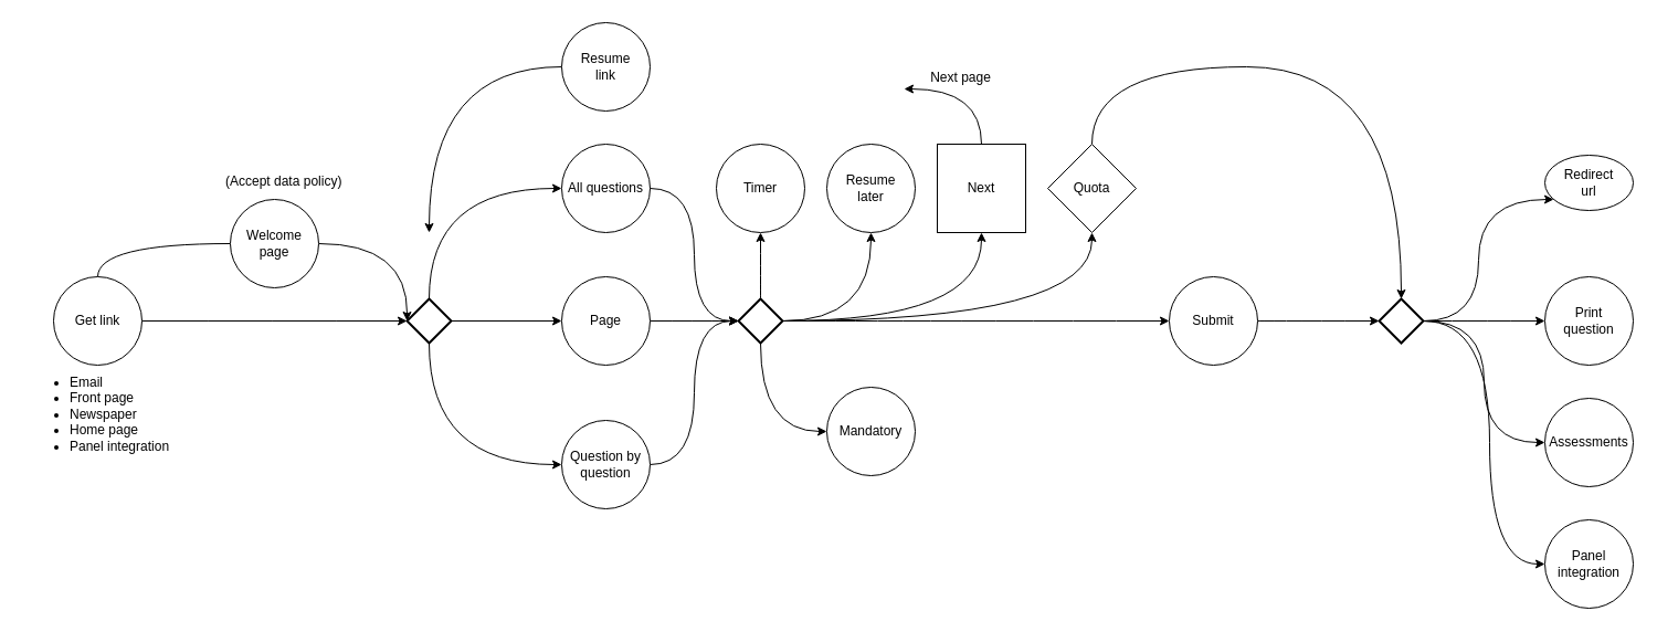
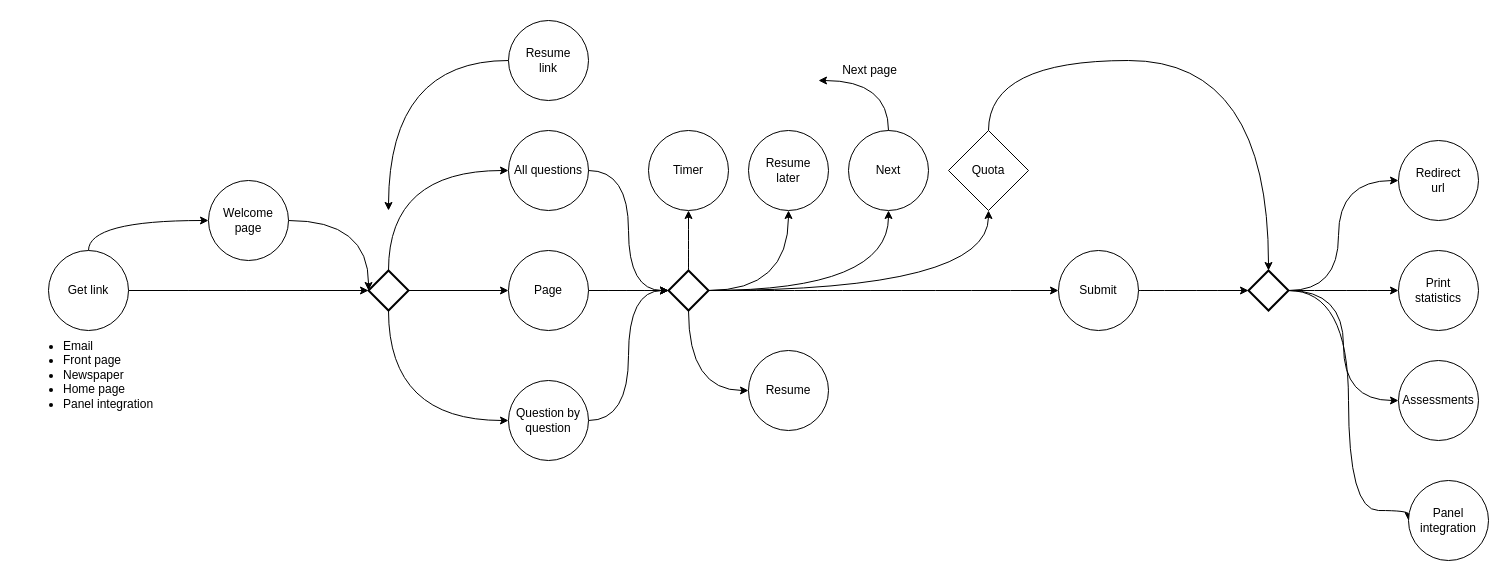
  <mxCell id="0" />
  <mxCell id="1" parent="0" />
- <mxCell id="2" value="" style="edgeStyle=orthogonalEdgeStyle;curved=1;orthogonalLoop=1;jettySize=auto;html=1;endArrow=none;" edge="1" parent="1" source="4" target="15"><mxGeometry relative="1" as="geometry"><Array as="points"><mxPoint x="88" y="220" /></Array></mxGeometry></mxCell>
+ <mxCell id="2" value="" style="edgeStyle=orthogonalEdgeStyle;curved=1;orthogonalLoop=1;jettySize=auto;html=1;" edge="1" parent="1" source="4" target="15"><mxGeometry relative="1" as="geometry"><Array as="points"><mxPoint x="88" y="220" /></Array></mxGeometry></mxCell>
  <mxCell id="3" value="" style="edgeStyle=orthogonalEdgeStyle;curved=1;orthogonalLoop=1;jettySize=auto;html=1;" edge="1" parent="1" source="4"><mxGeometry relative="1" as="geometry"><mxPoint x="368" y="290" as="targetPoint" /></mxGeometry></mxCell>
  <mxCell id="4" value="Get link" style="ellipse;whiteSpace=wrap;html=1;aspect=fixed;" vertex="1" parent="1"><mxGeometry x="48" y="250" width="80" height="80" as="geometry" /></mxCell>
  <mxCell id="5" value="" style="edgeStyle=orthogonalEdgeStyle;rounded=0;orthogonalLoop=1;jettySize=auto;html=1;exitX=1;exitY=0.5;exitDx=0;exitDy=0;exitPerimeter=0;" edge="1" parent="1" source="13" target="9"><mxGeometry relative="1" as="geometry"><mxPoint x="428" y="290" as="sourcePoint" /></mxGeometry></mxCell>
  <mxCell id="6" value="" style="edgeStyle=orthogonalEdgeStyle;orthogonalLoop=1;jettySize=auto;html=1;curved=1;exitX=0.5;exitY=0;exitDx=0;exitDy=0;exitPerimeter=0;" edge="1" parent="1" source="13" target="10"><mxGeometry relative="1" as="geometry"><mxPoint x="388" y="250" as="sourcePoint" /><Array as="points"><mxPoint x="388" y="170" /></Array></mxGeometry></mxCell>
  <mxCell id="7" value="" style="edgeStyle=orthogonalEdgeStyle;curved=1;orthogonalLoop=1;jettySize=auto;html=1;exitX=0.5;exitY=1;exitDx=0;exitDy=0;exitPerimeter=0;" edge="1" parent="1" source="13" target="12"><mxGeometry relative="1" as="geometry"><mxPoint x="388" y="330" as="sourcePoint" /><Array as="points"><mxPoint x="388" y="420" /></Array></mxGeometry></mxCell>
  <mxCell id="8" value="" style="edgeStyle=orthogonalEdgeStyle;curved=1;orthogonalLoop=1;jettySize=auto;html=1;" edge="1" parent="1" source="9"><mxGeometry relative="1" as="geometry"><mxPoint x="668" y="290" as="targetPoint" /></mxGeometry></mxCell>
  <mxCell id="9" value="Page" style="ellipse;whiteSpace=wrap;html=1;aspect=fixed;" vertex="1" parent="1"><mxGeometry x="508" y="250" width="80" height="80" as="geometry" /></mxCell>
  <mxCell id="10" value="All questions" style="ellipse;whiteSpace=wrap;html=1;aspect=fixed;" vertex="1" parent="1"><mxGeometry x="508" y="130" width="80" height="80" as="geometry" /></mxCell>
  <mxCell id="11" value="" style="edgeStyle=orthogonalEdgeStyle;curved=1;orthogonalLoop=1;jettySize=auto;html=1;entryX=0;entryY=0.5;entryDx=0;entryDy=0;entryPerimeter=0;" edge="1" parent="1" source="12" target="21"><mxGeometry relative="1" as="geometry"><mxPoint x="668" y="420" as="targetPoint" /></mxGeometry></mxCell>
  <mxCell id="12" value="Question by question" style="ellipse;whiteSpace=wrap;html=1;aspect=fixed;" vertex="1" parent="1"><mxGeometry x="508" y="380" width="80" height="80" as="geometry" /></mxCell>
  <mxCell id="13" value="" style="strokeWidth=2;html=1;shape=mxgraph.flowchart.decision;whiteSpace=wrap;" vertex="1" parent="1"><mxGeometry x="368" y="270" width="40" height="40" as="geometry" /></mxCell>
  <mxCell id="14" value="" style="edgeStyle=orthogonalEdgeStyle;curved=1;orthogonalLoop=1;jettySize=auto;html=1;" edge="1" parent="1" source="15"><mxGeometry relative="1" as="geometry"><mxPoint x="368" y="290" as="targetPoint" /></mxGeometry></mxCell>
  <mxCell id="15" value="Welcome page" style="ellipse;whiteSpace=wrap;html=1;aspect=fixed;" vertex="1" parent="1"><mxGeometry x="208" y="180" width="80" height="80" as="geometry" /></mxCell>
  <mxCell id="16" value="" style="edgeStyle=orthogonalEdgeStyle;curved=1;orthogonalLoop=1;jettySize=auto;html=1;entryX=0.5;entryY=1;entryDx=0;entryDy=0;" edge="1" parent="1" source="21" target="22"><mxGeometry relative="1" as="geometry"><mxPoint x="688" y="190" as="targetPoint" /></mxGeometry></mxCell>
  <mxCell id="17" value="" style="edgeStyle=orthogonalEdgeStyle;curved=1;orthogonalLoop=1;jettySize=auto;html=1;entryX=0.5;entryY=1;entryDx=0;entryDy=0;" edge="1" parent="1" source="21" target="23"><mxGeometry relative="1" as="geometry"><mxPoint x="788" y="290" as="targetPoint" /></mxGeometry></mxCell>
  <mxCell id="18" value="" style="edgeStyle=orthogonalEdgeStyle;curved=1;orthogonalLoop=1;jettySize=auto;html=1;entryX=0.5;entryY=1;entryDx=0;entryDy=0;" edge="1" parent="1" source="21" target="25"><mxGeometry relative="1" as="geometry"><mxPoint x="788" y="290" as="targetPoint" /></mxGeometry></mxCell>
  <mxCell id="19" value="" style="edgeStyle=orthogonalEdgeStyle;curved=1;orthogonalLoop=1;jettySize=auto;html=1;entryX=0;entryY=0.5;entryDx=0;entryDy=0;" edge="1" parent="1" source="21" target="29"><mxGeometry relative="1" as="geometry"><mxPoint x="938" y="290" as="targetPoint" /></mxGeometry></mxCell>
  <mxCell id="20" value="" style="edgeStyle=orthogonalEdgeStyle;curved=1;orthogonalLoop=1;jettySize=auto;html=1;entryX=0;entryY=0.5;entryDx=0;entryDy=0;exitX=0.5;exitY=1;exitDx=0;exitDy=0;exitPerimeter=0;" edge="1" parent="1" source="21" target="46"><mxGeometry relative="1" as="geometry"><mxPoint x="688" y="390" as="targetPoint" /></mxGeometry></mxCell>
  <mxCell id="21" value="" style="strokeWidth=2;html=1;shape=mxgraph.flowchart.decision;whiteSpace=wrap;" vertex="1" parent="1"><mxGeometry x="668" y="270" width="40" height="40" as="geometry" /></mxCell>
  <mxCell id="22" value="Timer" style="ellipse;whiteSpace=wrap;html=1;aspect=fixed;" vertex="1" parent="1"><mxGeometry x="648" y="130" width="80" height="80" as="geometry" /></mxCell>
  <mxCell id="23" value="&lt;div&gt;Resume&lt;/div&gt;&lt;div&gt;later&lt;br&gt;&lt;/div&gt;" style="ellipse;whiteSpace=wrap;html=1;aspect=fixed;" vertex="1" parent="1"><mxGeometry x="748" y="130" width="80" height="80" as="geometry" /></mxCell>
  <mxCell id="24" value="" style="edgeStyle=orthogonalEdgeStyle;curved=1;orthogonalLoop=1;jettySize=auto;html=1;exitX=1;exitY=0.5;exitDx=0;exitDy=0;exitPerimeter=0;" edge="1" parent="1" source="21" target="36"><mxGeometry relative="1" as="geometry" /></mxCell>
- <mxCell id="25" value="Next" style="whiteSpace=wrap;html=1;aspect=fixed;rounded=0;" vertex="1" parent="1"><mxGeometry x="848" y="130" width="80" height="80" as="geometry" /></mxCell>
+ <mxCell id="25" value="Next" style="ellipse;whiteSpace=wrap;html=1;aspect=fixed;" vertex="1" parent="1"><mxGeometry x="848" y="130" width="80" height="80" as="geometry" /></mxCell>
  <mxCell id="26" value="" style="edgeStyle=orthogonalEdgeStyle;curved=1;orthogonalLoop=1;jettySize=auto;html=1;exitX=1;exitY=0.5;exitDx=0;exitDy=0;exitPerimeter=0;" edge="1" parent="1" source="42" target="33"><mxGeometry relative="1" as="geometry" /></mxCell>
  <mxCell id="27" value="" style="edgeStyle=orthogonalEdgeStyle;curved=1;orthogonalLoop=1;jettySize=auto;html=1;exitX=1;exitY=0.5;exitDx=0;exitDy=0;exitPerimeter=0;" edge="1" parent="1" source="42" target="37"><mxGeometry relative="1" as="geometry"><Array as="points"><mxPoint x="1338" y="290" /><mxPoint x="1338" y="180" /></Array></mxGeometry></mxCell>
  <mxCell id="28" value="" style="edgeStyle=orthogonalEdgeStyle;curved=1;orthogonalLoop=1;jettySize=auto;html=1;" edge="1" parent="1" source="29" target="42"><mxGeometry relative="1" as="geometry" /></mxCell>
  <mxCell id="29" value="Submit" style="ellipse;whiteSpace=wrap;html=1;aspect=fixed;" vertex="1" parent="1"><mxGeometry x="1058" y="250" width="80" height="80" as="geometry" /></mxCell>
  <mxCell id="30" value="" style="edgeStyle=orthogonalEdgeStyle;curved=1;orthogonalLoop=1;jettySize=auto;html=1;exitX=1;exitY=0.5;exitDx=0;exitDy=0;entryX=0;entryY=0.5;entryDx=0;entryDy=0;entryPerimeter=0;" edge="1" parent="1" source="10" target="21"><mxGeometry relative="1" as="geometry"><mxPoint x="598" y="300" as="sourcePoint" /><mxPoint x="678" y="300" as="targetPoint" /></mxGeometry></mxCell>
  <mxCell id="31" value="" style="edgeStyle=orthogonalEdgeStyle;curved=1;orthogonalLoop=1;jettySize=auto;html=1;" edge="1" parent="1" source="32"><mxGeometry relative="1" as="geometry"><mxPoint x="388" y="210" as="targetPoint" /></mxGeometry></mxCell>
  <mxCell id="32" value="&lt;div&gt;Resume&lt;/div&gt;&lt;div&gt;link&lt;br&gt;&lt;/div&gt;" style="ellipse;whiteSpace=wrap;html=1;aspect=fixed;" vertex="1" parent="1"><mxGeometry x="508" y="20" width="80" height="80" as="geometry" /></mxCell>
- <mxCell id="33" value="&lt;div&gt;Print&lt;/div&gt;&lt;div&gt;question&lt;br&gt;&lt;/div&gt;" style="ellipse;whiteSpace=wrap;html=1;aspect=fixed;" vertex="1" parent="1"><mxGeometry x="1398" y="250" width="80" height="80" as="geometry" /></mxCell>
+ <mxCell id="33" value="&lt;div&gt;Print&lt;/div&gt;&lt;div&gt;statistics&lt;br&gt;&lt;/div&gt;" style="ellipse;whiteSpace=wrap;html=1;aspect=fixed;" vertex="1" parent="1"><mxGeometry x="1398" y="250" width="80" height="80" as="geometry" /></mxCell>
  <mxCell id="34" value="Assessments" style="ellipse;whiteSpace=wrap;html=1;aspect=fixed;" vertex="1" parent="1"><mxGeometry x="1398" y="360" width="80" height="80" as="geometry" /></mxCell>
  <mxCell id="35" value="" style="edgeStyle=orthogonalEdgeStyle;curved=1;orthogonalLoop=1;jettySize=auto;html=1;entryX=0.5;entryY=0;entryDx=0;entryDy=0;entryPerimeter=0;exitX=0.5;exitY=0;exitDx=0;exitDy=0;" edge="1" parent="1" source="36" target="42"><mxGeometry relative="1" as="geometry"><mxPoint x="988" y="50" as="targetPoint" /><Array as="points"><mxPoint x="988" y="60" /><mxPoint x="1268" y="60" /></Array></mxGeometry></mxCell>
  <mxCell id="36" value="Quota" style="rhombus;whiteSpace=wrap;html=1;aspect=fixed;" vertex="1" parent="1"><mxGeometry x="948" y="130" width="80" height="80" as="geometry" /></mxCell>
- <mxCell id="37" value="&lt;div&gt;Redirect&lt;/div&gt;&lt;div&gt;url&lt;br&gt;&lt;/div&gt;" style="ellipse;whiteSpace=wrap;html=1;aspect=fixed;" vertex="1" parent="1"><mxGeometry x="1398" y="140" width="80" height="50" as="geometry" /></mxCell>
+ <mxCell id="37" value="&lt;div&gt;Redirect&lt;/div&gt;&lt;div&gt;url&lt;br&gt;&lt;/div&gt;" style="ellipse;whiteSpace=wrap;html=1;aspect=fixed;" vertex="1" parent="1"><mxGeometry x="1398" y="140" width="80" height="80" as="geometry" /></mxCell>
  <mxCell id="38" value="&lt;ul&gt;&lt;li&gt;Email&lt;/li&gt;&lt;li&gt;Front page&lt;/li&gt;&lt;li&gt;Newspaper&lt;/li&gt;&lt;li&gt;Home page&lt;/li&gt;&lt;li&gt;Panel integration&lt;br&gt;&lt;/li&gt;&lt;/ul&gt;" style="text;html=1;strokeColor=none;fillColor=none;align=left;verticalAlign=top;whiteSpace=wrap;rounded=0;" vertex="1" parent="1"><mxGeometry x="20.5" y="320" width="135" height="120" as="geometry" /></mxCell>
  <mxCell id="39" value="" style="edgeStyle=orthogonalEdgeStyle;curved=1;orthogonalLoop=1;jettySize=auto;html=1;exitX=0.5;exitY=0;exitDx=0;exitDy=0;" edge="1" parent="1" source="25"><mxGeometry relative="1" as="geometry"><mxPoint x="798" y="140" as="sourcePoint" /><mxPoint x="818" y="80" as="targetPoint" /><Array as="points"><mxPoint x="888" y="80" /></Array></mxGeometry></mxCell>
  <mxCell id="40" value="Next page" style="text;html=1;strokeColor=none;fillColor=none;align=center;verticalAlign=middle;whiteSpace=wrap;rounded=0;" vertex="1" parent="1"><mxGeometry x="818" y="60" width="103" height="20" as="geometry" /></mxCell>
  <mxCell id="41" value="" style="edgeStyle=orthogonalEdgeStyle;curved=1;orthogonalLoop=1;jettySize=auto;html=1;entryX=0;entryY=0.5;entryDx=0;entryDy=0;" edge="1" parent="1" source="42" target="44"><mxGeometry relative="1" as="geometry"><mxPoint x="1268" y="390" as="targetPoint" /><Array as="points"><mxPoint x="1348" y="290" /><mxPoint x="1348" y="510" /></Array></mxGeometry></mxCell>
  <mxCell id="42" value="" style="strokeWidth=2;html=1;shape=mxgraph.flowchart.decision;whiteSpace=wrap;" vertex="1" parent="1"><mxGeometry x="1248" y="270" width="40" height="40" as="geometry" /></mxCell>
- <mxCell id="43" value="(Accept data policy)" style="text;strokeColor=none;fillColor=none;align=left;verticalAlign=top;spacingLeft=4;spacingRight=4;overflow=hidden;rotatable=0;points=[[0,0.5],[1,0.5]];portConstraint=eastwest;" vertex="1" parent="1"><mxGeometry x="198" y="150" width="130" height="26" as="geometry" /></mxCell>
- <mxCell id="44" value="&lt;div&gt;Panel&lt;/div&gt;&lt;div&gt;integration&lt;br&gt;&lt;/div&gt;" style="ellipse;whiteSpace=wrap;html=1;aspect=fixed;" vertex="1" parent="1"><mxGeometry x="1398" y="470" width="80" height="80" as="geometry" /></mxCell>
+ <mxCell id="44" value="&lt;div&gt;Panel&lt;/div&gt;&lt;div&gt;integration&lt;br&gt;&lt;/div&gt;" style="ellipse;whiteSpace=wrap;html=1;aspect=fixed;" vertex="1" parent="1"><mxGeometry x="1408" y="480" width="80" height="80" as="geometry" /></mxCell>
  <mxCell id="45" value="" style="edgeStyle=orthogonalEdgeStyle;curved=1;orthogonalLoop=1;jettySize=auto;html=1;exitX=1;exitY=0.5;exitDx=0;exitDy=0;exitPerimeter=0;entryX=0;entryY=0.5;entryDx=0;entryDy=0;" edge="1" parent="1" source="42" target="34"><mxGeometry relative="1" as="geometry"><mxPoint x="1298" y="300" as="sourcePoint" /><mxPoint x="1408" y="300" as="targetPoint" /></mxGeometry></mxCell>
- <mxCell id="46" value="Mandatory" style="ellipse;whiteSpace=wrap;html=1;aspect=fixed;" vertex="1" parent="1"><mxGeometry x="748" y="350" width="80" height="80" as="geometry" /></mxCell>
+ <mxCell id="46" value="Resume" style="ellipse;whiteSpace=wrap;html=1;aspect=fixed;" vertex="1" parent="1"><mxGeometry x="748" y="350" width="80" height="80" as="geometry" /></mxCell>
